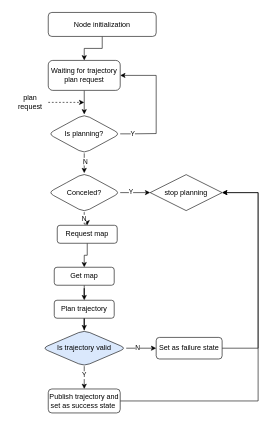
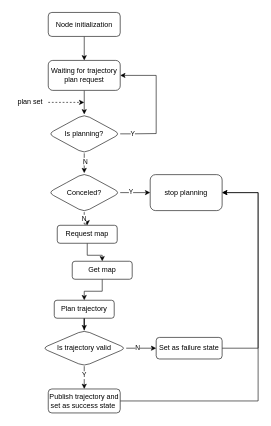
  <mxCell id="0" />
  <mxCell id="1" parent="0" />
  <mxCell id="2" value="" style="edgeStyle=orthogonalEdgeStyle;rounded=0;orthogonalLoop=1;jettySize=auto;html=1;" parent="1" source="3" target="5" edge="1"><mxGeometry relative="1" as="geometry" /></mxCell>
- <mxCell id="3" value="Node&amp;nbsp;initialization" style="rounded=1;whiteSpace=wrap;html=1;" parent="1" vertex="1"><mxGeometry x="80" y="20" width="180" height="40" as="geometry" /></mxCell>
+ <mxCell id="3" value="Node&amp;nbsp;initialization" style="rounded=1;whiteSpace=wrap;html=1;" parent="1" vertex="1"><mxGeometry x="80" y="20" width="120" height="40" as="geometry" /></mxCell>
  <mxCell id="4" value="" style="edgeStyle=orthogonalEdgeStyle;rounded=0;orthogonalLoop=1;jettySize=auto;html=1;" parent="1" source="5" target="10" edge="1"><mxGeometry relative="1" as="geometry" /></mxCell>
  <mxCell id="5" value="Waiting for trajectory plan request" style="whiteSpace=wrap;html=1;rounded=1;" parent="1" vertex="1"><mxGeometry x="80" y="100" width="120" height="50" as="geometry" /></mxCell>
  <mxCell id="6" value="" style="edgeStyle=orthogonalEdgeStyle;rounded=0;orthogonalLoop=1;jettySize=auto;html=1;entryX=0.5;entryY=0;entryDx=0;entryDy=0;" parent="1" source="10" target="16" edge="1"><mxGeometry relative="1" as="geometry"><mxPoint x="140" y="290" as="targetPoint" /></mxGeometry></mxCell>
  <mxCell id="7" value="N" style="edgeLabel;html=1;align=center;verticalAlign=middle;resizable=0;points=[];" vertex="1" connectable="0" parent="6"><mxGeometry x="0.161" y="1" relative="1" as="geometry"><mxPoint as="offset" /></mxGeometry></mxCell>
  <mxCell id="8" style="edgeStyle=orthogonalEdgeStyle;rounded=0;orthogonalLoop=1;jettySize=auto;html=1;entryX=1;entryY=0.5;entryDx=0;entryDy=0;exitX=1;exitY=0.5;exitDx=0;exitDy=0;" edge="1" parent="1" source="10" target="5"><mxGeometry relative="1" as="geometry"><Array as="points"><mxPoint x="220" y="223" /><mxPoint x="260" y="222" /><mxPoint x="260" y="135" /></Array></mxGeometry></mxCell>
  <mxCell id="9" value="Y" style="edgeLabel;html=1;align=center;verticalAlign=middle;resizable=0;points=[];" vertex="1" connectable="0" parent="8"><mxGeometry x="-0.231" y="1" relative="1" as="geometry"><mxPoint x="-39" y="23.95" as="offset" /></mxGeometry></mxCell>
  <mxCell id="10" value="Is planning?" style="rhombus;whiteSpace=wrap;html=1;rounded=1;" parent="1" vertex="1"><mxGeometry x="80" y="190" width="120" height="65" as="geometry" /></mxCell>
  <mxCell id="11" style="edgeStyle=orthogonalEdgeStyle;rounded=0;orthogonalLoop=1;jettySize=auto;html=1;exitX=0.5;exitY=1;exitDx=0;exitDy=0;" parent="1" edge="1"><mxGeometry relative="1" as="geometry"><mxPoint x="140" y="322" as="sourcePoint" /><mxPoint x="140" y="322" as="targetPoint" /></mxGeometry></mxCell>
  <mxCell id="12" value="" style="edgeStyle=orthogonalEdgeStyle;rounded=0;orthogonalLoop=1;jettySize=auto;html=1;" parent="1" source="16" target="17" edge="1"><mxGeometry relative="1" as="geometry" /></mxCell>
  <mxCell id="13" value="Y" style="edgeLabel;html=1;align=center;verticalAlign=middle;resizable=0;points=[];" vertex="1" connectable="0" parent="12"><mxGeometry x="-0.318" relative="1" as="geometry"><mxPoint y="-1" as="offset" /></mxGeometry></mxCell>
  <mxCell id="14" value="" style="edgeStyle=orthogonalEdgeStyle;rounded=0;orthogonalLoop=1;jettySize=auto;html=1;" parent="1" source="16" target="19" edge="1"><mxGeometry relative="1" as="geometry" /></mxCell>
  <mxCell id="15" value="N" style="edgeLabel;html=1;align=center;verticalAlign=middle;resizable=0;points=[];" vertex="1" connectable="0" parent="14"><mxGeometry x="-0.269" y="1" relative="1" as="geometry"><mxPoint x="-2" as="offset" /></mxGeometry></mxCell>
  <mxCell id="16" value="Conceled?" style="rhombus;whiteSpace=wrap;html=1;rounded=1;" parent="1" vertex="1"><mxGeometry x="80" y="288" width="120" height="65" as="geometry" /></mxCell>
- <mxCell id="17" value="stop planning" style="rhombus;whiteSpace=wrap;html=1;" parent="1" vertex="1"><mxGeometry x="250" y="290.5" width="120" height="60" as="geometry" /></mxCell>
+ <mxCell id="17" value="stop planning" style="whiteSpace=wrap;html=1;rounded=1;" parent="1" vertex="1"><mxGeometry x="250" y="290.5" width="120" height="60" as="geometry" /></mxCell>
  <mxCell id="18" value="" style="edgeStyle=orthogonalEdgeStyle;rounded=0;orthogonalLoop=1;jettySize=auto;html=1;" parent="1" source="19" target="21" edge="1"><mxGeometry relative="1" as="geometry" /></mxCell>
  <mxCell id="19" value="Request map" style="whiteSpace=wrap;html=1;rounded=1;" parent="1" vertex="1"><mxGeometry x="95" y="375" width="100" height="30" as="geometry" /></mxCell>
  <mxCell id="20" value="" style="edgeStyle=orthogonalEdgeStyle;rounded=0;orthogonalLoop=1;jettySize=auto;html=1;" parent="1" source="21" target="23" edge="1"><mxGeometry relative="1" as="geometry" /></mxCell>
- <mxCell id="21" value="Get map" style="whiteSpace=wrap;html=1;rounded=1;" parent="1" vertex="1"><mxGeometry x="90" y="445" width="100" height="30" as="geometry" /></mxCell>
+ <mxCell id="21" value="Get map" style="whiteSpace=wrap;html=1;rounded=1;" parent="1" vertex="1"><mxGeometry x="120" y="435" width="100" height="30" as="geometry" /></mxCell>
  <mxCell id="22" value="" style="edgeStyle=orthogonalEdgeStyle;rounded=0;orthogonalLoop=1;jettySize=auto;html=1;" parent="1" source="23" target="28" edge="1"><mxGeometry relative="1" as="geometry" /></mxCell>
  <mxCell id="23" value="Plan trajectory" style="whiteSpace=wrap;html=1;rounded=1;" parent="1" vertex="1"><mxGeometry x="90" y="500" width="100" height="30" as="geometry" /></mxCell>
  <mxCell id="24" value="" style="edgeStyle=orthogonalEdgeStyle;rounded=0;orthogonalLoop=1;jettySize=auto;html=1;" parent="1" source="28" target="30" edge="1"><mxGeometry relative="1" as="geometry" /></mxCell>
  <mxCell id="25" value="Y" style="edgeLabel;html=1;align=center;verticalAlign=middle;resizable=0;points=[];" vertex="1" connectable="0" parent="24"><mxGeometry x="-0.347" y="-2" relative="1" as="geometry"><mxPoint x="1" as="offset" /></mxGeometry></mxCell>
  <mxCell id="26" value="" style="edgeStyle=orthogonalEdgeStyle;rounded=0;orthogonalLoop=1;jettySize=auto;html=1;" edge="1" parent="1" source="28" target="32"><mxGeometry relative="1" as="geometry" /></mxCell>
  <mxCell id="27" value="N" style="edgeLabel;html=1;align=center;verticalAlign=middle;resizable=0;points=[];" vertex="1" connectable="0" parent="26"><mxGeometry x="-0.291" y="1" relative="1" as="geometry"><mxPoint as="offset" /></mxGeometry></mxCell>
- <mxCell id="28" value="Is trajectory valid" style="rhombus;whiteSpace=wrap;html=1;rounded=1;fillColor=#dae8fc;" parent="1" vertex="1"><mxGeometry x="70" y="550" width="140" height="60" as="geometry" /></mxCell>
+ <mxCell id="28" value="Is trajectory valid" style="rhombus;whiteSpace=wrap;html=1;rounded=1;" parent="1" vertex="1"><mxGeometry x="70" y="550" width="140" height="60" as="geometry" /></mxCell>
  <mxCell id="29" style="edgeStyle=orthogonalEdgeStyle;rounded=0;orthogonalLoop=1;jettySize=auto;html=1;entryX=1;entryY=0.5;entryDx=0;entryDy=0;exitX=1;exitY=0.5;exitDx=0;exitDy=0;" parent="1" source="30" target="17" edge="1"><mxGeometry relative="1" as="geometry"><Array as="points"><mxPoint x="430" y="668" /><mxPoint x="430" y="320" /></Array></mxGeometry></mxCell>
  <mxCell id="30" value="Publish trajectory and set as success state&amp;nbsp;" style="whiteSpace=wrap;html=1;rounded=1;" parent="1" vertex="1"><mxGeometry x="80" y="648" width="120" height="40" as="geometry" /></mxCell>
  <mxCell id="31" style="edgeStyle=orthogonalEdgeStyle;rounded=0;orthogonalLoop=1;jettySize=auto;html=1;entryX=1;entryY=0.5;entryDx=0;entryDy=0;exitX=1;exitY=0.5;exitDx=0;exitDy=0;" parent="1" source="32" target="17" edge="1"><mxGeometry relative="1" as="geometry"><Array as="points"><mxPoint x="430" y="580" /><mxPoint x="430" y="320" /></Array></mxGeometry></mxCell>
  <mxCell id="32" value="Set as failure state" style="whiteSpace=wrap;html=1;rounded=1;" parent="1" vertex="1"><mxGeometry x="260" y="562" width="110" height="36" as="geometry" /></mxCell>
  <mxCell id="33" value="" style="edgeStyle=orthogonalEdgeStyle;rounded=0;orthogonalLoop=1;jettySize=auto;html=1;dashed=1;" edge="1" parent="1" source="34"><mxGeometry relative="1" as="geometry"><mxPoint x="140" y="170" as="targetPoint" /></mxGeometry></mxCell>
- <mxCell id="34" value="plan request" style="text;html=1;strokeColor=none;fillColor=none;align=center;verticalAlign=middle;whiteSpace=wrap;rounded=0;" vertex="1" parent="1"><mxGeometry x="20" y="160" width="60" height="20" as="geometry" /></mxCell>
+ <mxCell id="34" value="plan set" style="text;html=1;strokeColor=none;fillColor=none;align=center;verticalAlign=middle;whiteSpace=wrap;rounded=0;" vertex="1" parent="1"><mxGeometry x="20" y="160" width="60" height="20" as="geometry" /></mxCell>
